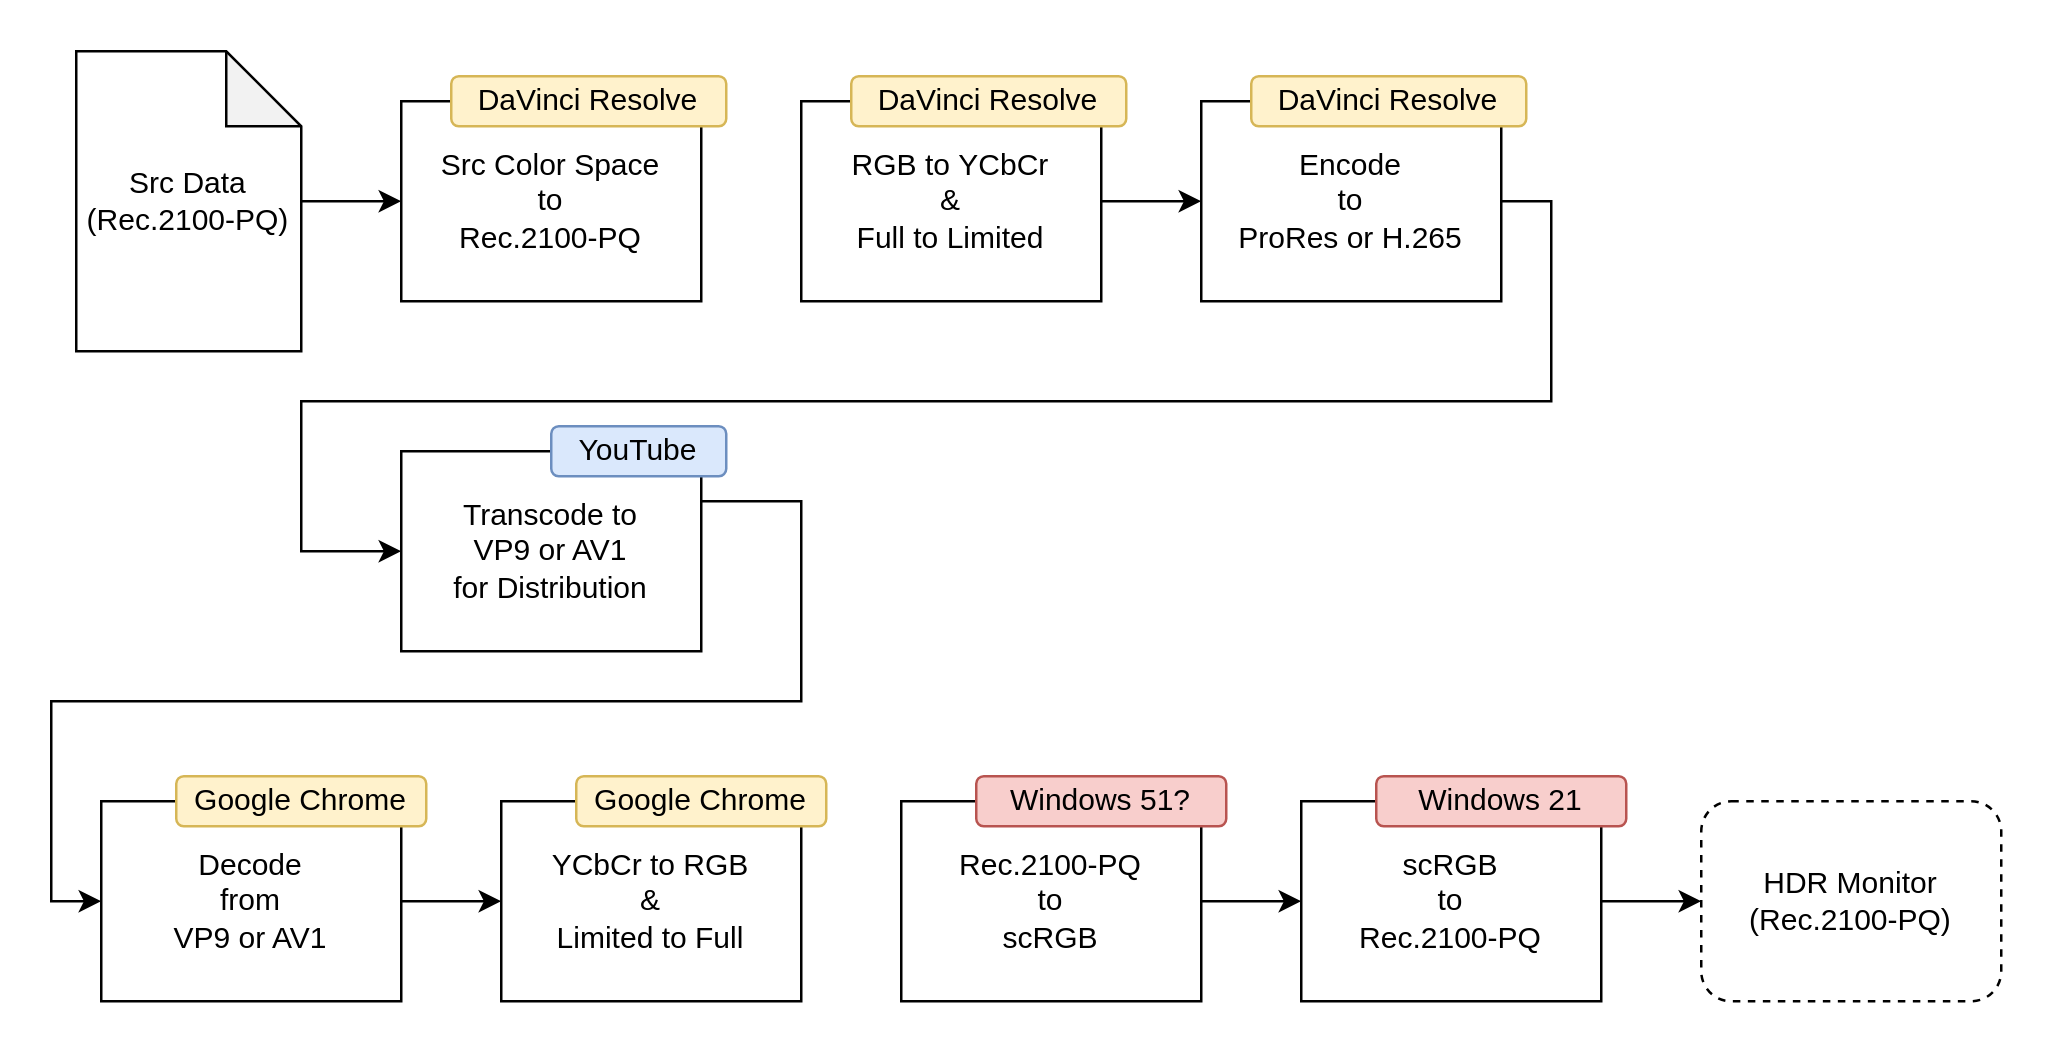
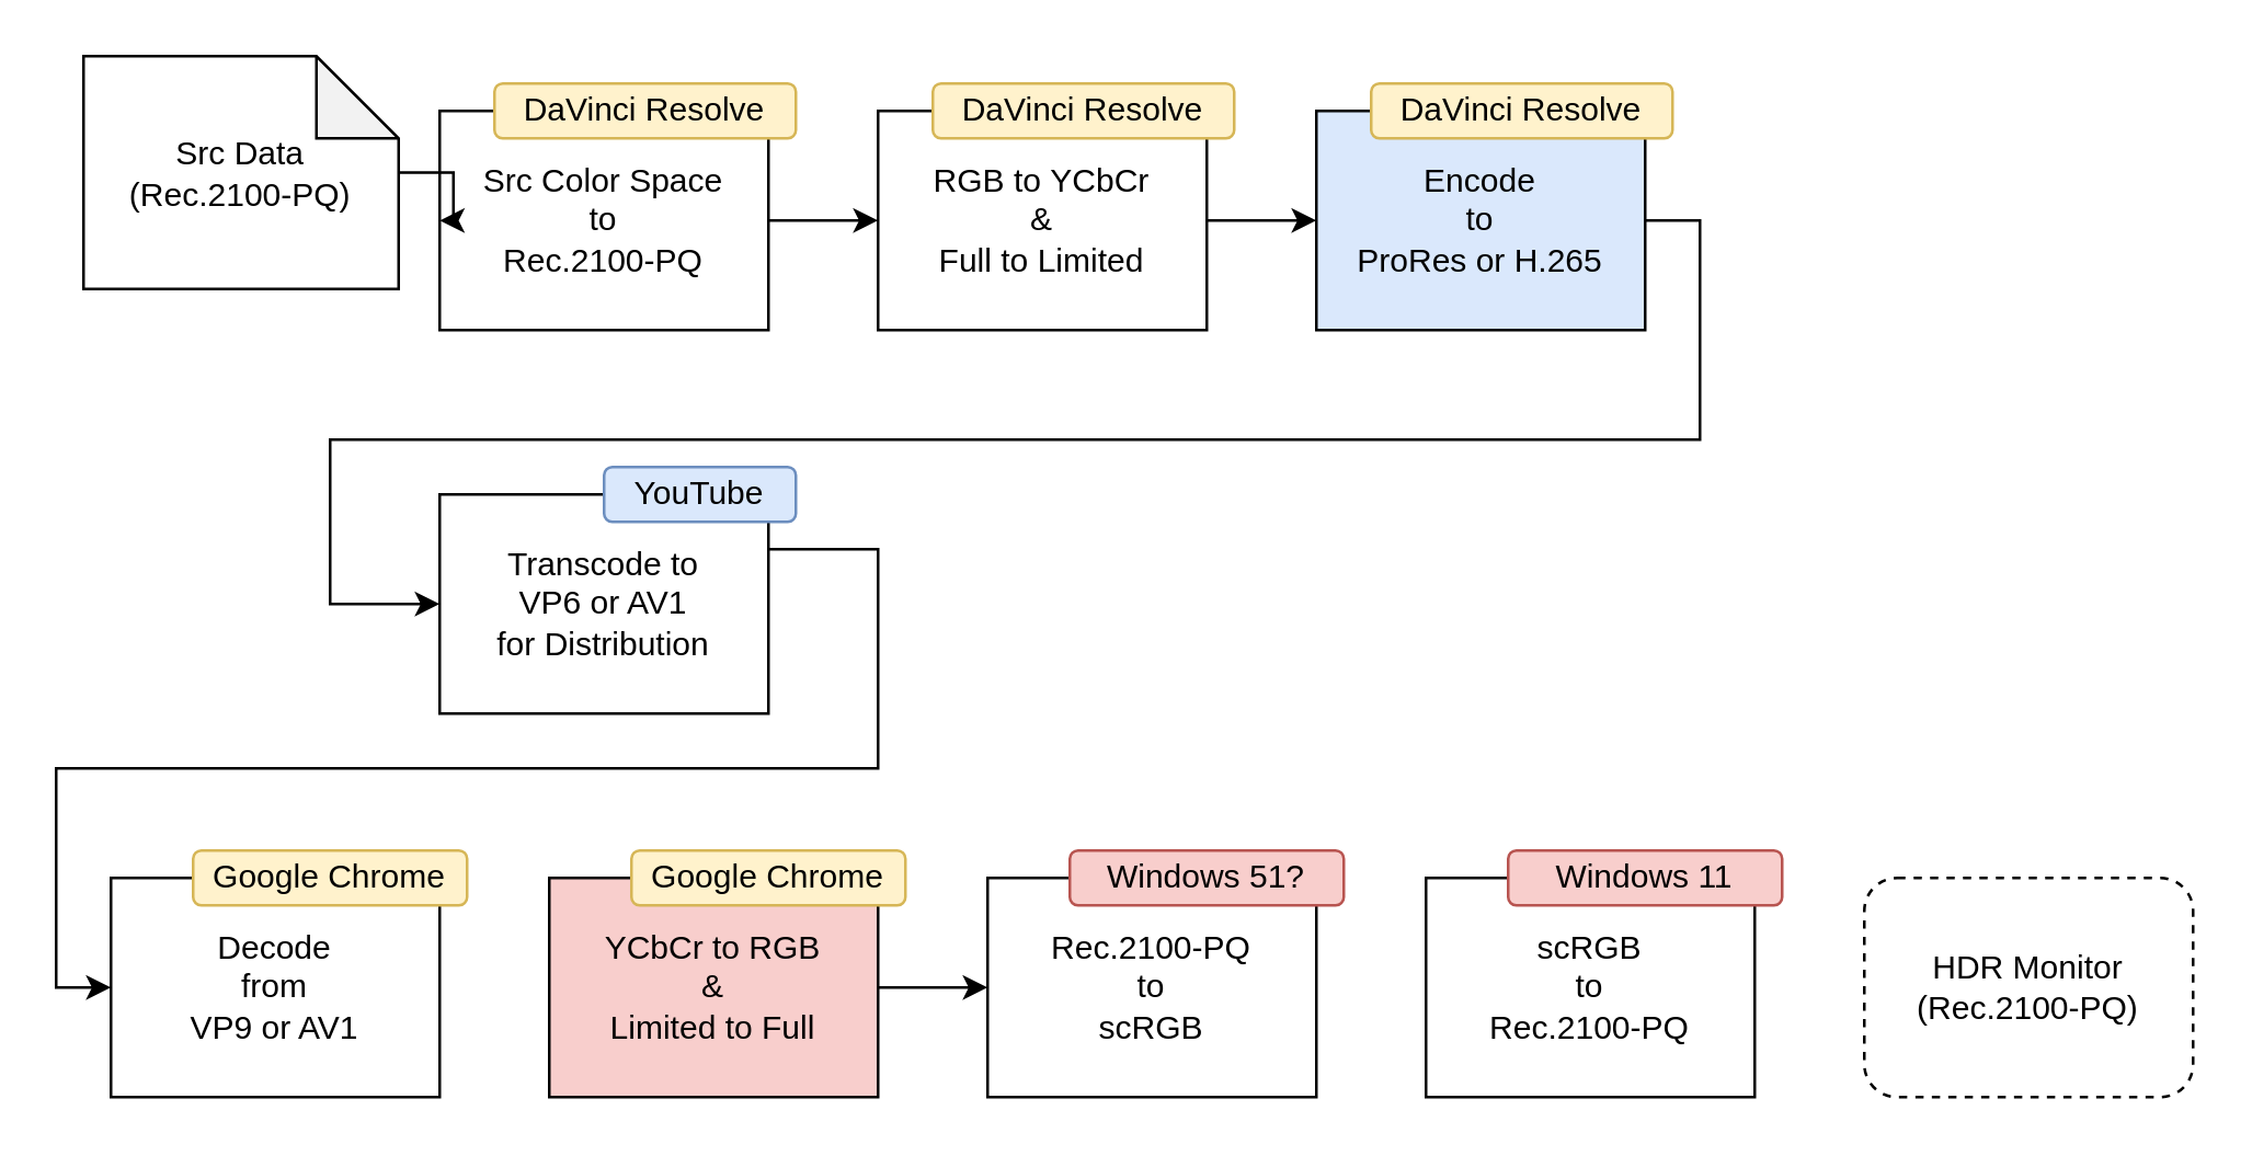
  <mxCell id="0" />
  <mxCell id="1" parent="0" />
+ <mxCell id="2" style="edgeStyle=orthogonalEdgeStyle;rounded=0;orthogonalLoop=1;jettySize=auto;html=1;exitX=1;exitY=0.5;exitDx=0;exitDy=0;entryX=0;entryY=0.5;entryDx=0;entryDy=0;" edge="1" parent="1" source="3" target="6"><mxGeometry relative="1" as="geometry" /></mxCell>
  <mxCell id="3" value="Src Color Space&lt;div&gt;to&lt;/div&gt;&lt;div&gt;Rec.2100-PQ&lt;/div&gt;" style="rounded=0;whiteSpace=wrap;html=1;" vertex="1" parent="1"><mxGeometry x="160" y="40" width="120" height="80" as="geometry" /></mxCell>
  <mxCell id="4" value="DaVinci Resolve" style="rounded=1;whiteSpace=wrap;html=1;fillColor=#fff2cc;strokeColor=#d6b656;" vertex="1" parent="1"><mxGeometry x="180" y="30" width="110" height="20" as="geometry" /></mxCell>
  <mxCell id="5" style="edgeStyle=orthogonalEdgeStyle;rounded=0;orthogonalLoop=1;jettySize=auto;html=1;exitX=1;exitY=0.5;exitDx=0;exitDy=0;entryX=0;entryY=0.5;entryDx=0;entryDy=0;" edge="1" parent="1" source="6" target="8"><mxGeometry relative="1" as="geometry" /></mxCell>
  <mxCell id="6" value="RGB&amp;nbsp;&lt;span style=&quot;background-color: initial;&quot;&gt;to&amp;nbsp;&lt;/span&gt;&lt;span style=&quot;background-color: initial;&quot;&gt;YCbCr&lt;/span&gt;&lt;div&gt;&amp;amp;&lt;br&gt;&lt;div&gt;&lt;span style=&quot;background-color: initial;&quot;&gt;Full to Limited&lt;/span&gt;&lt;/div&gt;&lt;/div&gt;" style="rounded=0;whiteSpace=wrap;html=1;" vertex="1" parent="1"><mxGeometry x="320" y="40" width="120" height="80" as="geometry" /></mxCell>
  <mxCell id="7" style="edgeStyle=orthogonalEdgeStyle;rounded=0;orthogonalLoop=1;jettySize=auto;html=1;exitX=1;exitY=0.5;exitDx=0;exitDy=0;entryX=0;entryY=0.5;entryDx=0;entryDy=0;" edge="1" parent="1" source="8" target="10"><mxGeometry relative="1" as="geometry"><Array as="points"><mxPoint x="620" y="80" /><mxPoint x="620" y="160" /><mxPoint x="120" y="160" /><mxPoint x="120" y="220" /></Array></mxGeometry></mxCell>
- <mxCell id="8" value="Encode&lt;div&gt;to&lt;/div&gt;&lt;div&gt;ProRes or H.265&lt;/div&gt;" style="rounded=0;whiteSpace=wrap;html=1;" vertex="1" parent="1"><mxGeometry x="480" y="40" width="120" height="80" as="geometry" /></mxCell>
+ <mxCell id="8" value="Encode&lt;div&gt;to&lt;/div&gt;&lt;div&gt;ProRes or H.265&lt;/div&gt;" style="rounded=0;whiteSpace=wrap;html=1;fillColor=#dae8fc;" vertex="1" parent="1"><mxGeometry x="480" y="40" width="120" height="80" as="geometry" /></mxCell>
  <mxCell id="9" style="edgeStyle=orthogonalEdgeStyle;rounded=0;orthogonalLoop=1;jettySize=auto;html=1;exitX=1;exitY=0.5;exitDx=0;exitDy=0;entryX=0;entryY=0.5;entryDx=0;entryDy=0;" edge="1" parent="1"><mxGeometry relative="1" as="geometry"><mxPoint x="280" y="200" as="sourcePoint" /><mxPoint x="40" y="360" as="targetPoint" /><Array as="points"><mxPoint x="320" y="200" /><mxPoint x="320" y="280" /><mxPoint x="20" y="280" /><mxPoint x="20" y="360" /></Array></mxGeometry></mxCell>
- <mxCell id="10" value="Transcode&amp;nbsp;&lt;span style=&quot;background-color: initial;&quot;&gt;to&lt;/span&gt;&lt;div&gt;&lt;span style=&quot;background-color: initial;&quot;&gt;VP9 or AV1&lt;/span&gt;&lt;div&gt;&lt;div&gt;for Distribution&lt;/div&gt;&lt;/div&gt;&lt;/div&gt;" style="rounded=0;whiteSpace=wrap;html=1;" vertex="1" parent="1"><mxGeometry x="160" y="180" width="120" height="80" as="geometry" /></mxCell>
- <mxCell id="11" style="edgeStyle=orthogonalEdgeStyle;rounded=0;orthogonalLoop=1;jettySize=auto;html=1;exitX=1;exitY=0.5;exitDx=0;exitDy=0;entryX=0;entryY=0.5;entryDx=0;entryDy=0;" edge="1" parent="1" source="12" target="14"><mxGeometry relative="1" as="geometry" /></mxCell>
+ <mxCell id="10" value="Transcode&amp;nbsp;&lt;span style=&quot;background-color: initial;&quot;&gt;to&lt;/span&gt;&lt;div&gt;&lt;span style=&quot;background-color: initial;&quot;&gt;VP6 or AV1&lt;/span&gt;&lt;div&gt;&lt;div&gt;for Distribution&lt;/div&gt;&lt;/div&gt;&lt;/div&gt;" style="rounded=0;whiteSpace=wrap;html=1;" vertex="1" parent="1"><mxGeometry x="160" y="180" width="120" height="80" as="geometry" /></mxCell>
  <mxCell id="12" value="Decode&lt;div&gt;from&lt;/div&gt;&lt;div&gt;VP9 or AV1&lt;/div&gt;" style="rounded=0;whiteSpace=wrap;html=1;" vertex="1" parent="1"><mxGeometry x="40" y="320" width="120" height="80" as="geometry" /></mxCell>
- <mxCell id="14" value="YCbCr to RGB&lt;div&gt;&amp;amp;&lt;/div&gt;&lt;div&gt;Limited to Full&lt;/div&gt;" style="rounded=0;whiteSpace=wrap;html=1;" vertex="1" parent="1"><mxGeometry x="200" y="320" width="120" height="80" as="geometry" /></mxCell>
- <mxCell id="15" style="edgeStyle=orthogonalEdgeStyle;rounded=0;orthogonalLoop=1;jettySize=auto;html=1;exitX=1;exitY=0.5;exitDx=0;exitDy=0;entryX=0;entryY=0.5;entryDx=0;entryDy=0;" edge="1" parent="1" source="16" target="18"><mxGeometry relative="1" as="geometry" /></mxCell>
+ <mxCell id="13" style="edgeStyle=orthogonalEdgeStyle;rounded=0;orthogonalLoop=1;jettySize=auto;html=1;exitX=1;exitY=0.5;exitDx=0;exitDy=0;entryX=0;entryY=0.5;entryDx=0;entryDy=0;" edge="1" parent="1" source="14" target="16"><mxGeometry relative="1" as="geometry" /></mxCell>
+ <mxCell id="14" value="YCbCr to RGB&lt;div&gt;&amp;amp;&lt;/div&gt;&lt;div&gt;Limited to Full&lt;/div&gt;" style="rounded=0;whiteSpace=wrap;html=1;fillColor=#f8cecc;" vertex="1" parent="1"><mxGeometry x="200" y="320" width="120" height="80" as="geometry" /></mxCell>
  <mxCell id="16" value="Rec.2100-PQ&lt;div&gt;to&lt;/div&gt;&lt;div&gt;scRGB&lt;/div&gt;" style="rounded=0;whiteSpace=wrap;html=1;" vertex="1" parent="1"><mxGeometry x="360" y="320" width="120" height="80" as="geometry" /></mxCell>
- <mxCell id="17" style="edgeStyle=orthogonalEdgeStyle;rounded=0;orthogonalLoop=1;jettySize=auto;html=1;exitX=1;exitY=0.5;exitDx=0;exitDy=0;entryX=0;entryY=0.5;entryDx=0;entryDy=0;" edge="1" parent="1" source="18" target="26"><mxGeometry relative="1" as="geometry" /></mxCell>
  <mxCell id="18" value="scRGB&lt;div&gt;to&lt;/div&gt;&lt;div&gt;Rec.2100-PQ&lt;/div&gt;" style="rounded=0;whiteSpace=wrap;html=1;" vertex="1" parent="1"><mxGeometry x="520" y="320" width="120" height="80" as="geometry" /></mxCell>
  <mxCell id="19" value="DaVinci Resolve" style="rounded=1;whiteSpace=wrap;html=1;fillColor=#fff2cc;strokeColor=#d6b656;" vertex="1" parent="1"><mxGeometry x="340" y="30" width="110" height="20" as="geometry" /></mxCell>
  <mxCell id="20" value="DaVinci Resolve" style="rounded=1;whiteSpace=wrap;html=1;fillColor=#fff2cc;strokeColor=#d6b656;" vertex="1" parent="1"><mxGeometry x="500" y="30" width="110" height="20" as="geometry" /></mxCell>
  <mxCell id="21" value="YouTube" style="rounded=1;whiteSpace=wrap;html=1;fillColor=#dae8fc;strokeColor=#6c8ebf;" vertex="1" parent="1"><mxGeometry x="220" y="170" width="70" height="20" as="geometry" /></mxCell>
  <mxCell id="22" value="Google Chrome" style="rounded=1;whiteSpace=wrap;html=1;fillColor=#fff2cc;strokeColor=#d6b656;" vertex="1" parent="1"><mxGeometry x="70" y="310" width="100" height="20" as="geometry" /></mxCell>
  <mxCell id="23" value="Google Chrome" style="rounded=1;whiteSpace=wrap;html=1;fillColor=#fff2cc;strokeColor=#d6b656;" vertex="1" parent="1"><mxGeometry x="230" y="310" width="100" height="20" as="geometry" /></mxCell>
  <mxCell id="24" value="Windows 51?" style="rounded=1;whiteSpace=wrap;html=1;fillColor=#f8cecc;strokeColor=#b85450;" vertex="1" parent="1"><mxGeometry x="390" y="310" width="100" height="20" as="geometry" /></mxCell>
- <mxCell id="25" value="Windows 21" style="rounded=1;whiteSpace=wrap;html=1;fillColor=#f8cecc;strokeColor=#b85450;" vertex="1" parent="1"><mxGeometry x="550" y="310" width="100" height="20" as="geometry" /></mxCell>
+ <mxCell id="25" value="Windows 11" style="rounded=1;whiteSpace=wrap;html=1;fillColor=#f8cecc;strokeColor=#b85450;" vertex="1" parent="1"><mxGeometry x="550" y="310" width="100" height="20" as="geometry" /></mxCell>
  <mxCell id="26" value="HDR Monitor&lt;div&gt;(Rec.2100-PQ)&lt;/div&gt;" style="rounded=1;whiteSpace=wrap;html=1;dashed=1;" vertex="1" parent="1"><mxGeometry x="680" y="320" width="120" height="80" as="geometry" /></mxCell>
  <mxCell id="27" style="edgeStyle=orthogonalEdgeStyle;rounded=0;orthogonalLoop=1;jettySize=auto;html=1;entryX=0;entryY=0.5;entryDx=0;entryDy=0;" edge="1" parent="1" source="28" target="3"><mxGeometry relative="1" as="geometry" /></mxCell>
- <mxCell id="28" value="Src Data&lt;div&gt;(Rec.2100-PQ)&lt;/div&gt;" style="shape=note;whiteSpace=wrap;html=1;backgroundOutline=1;darkOpacity=0.05;" vertex="1" parent="1"><mxGeometry x="30" y="20" width="90" height="120" as="geometry" /></mxCell>
+ <mxCell id="28" value="Src Data&lt;div&gt;(Rec.2100-PQ)&lt;/div&gt;" style="shape=note;whiteSpace=wrap;html=1;backgroundOutline=1;darkOpacity=0.05;" vertex="1" parent="1"><mxGeometry x="30" y="20" width="115" height="85" as="geometry" /></mxCell>
